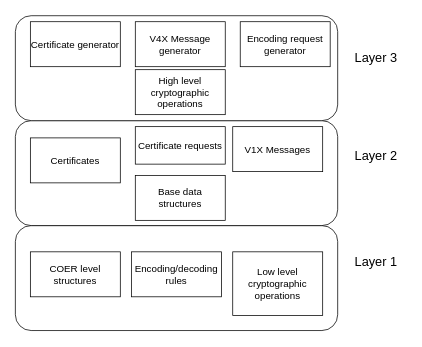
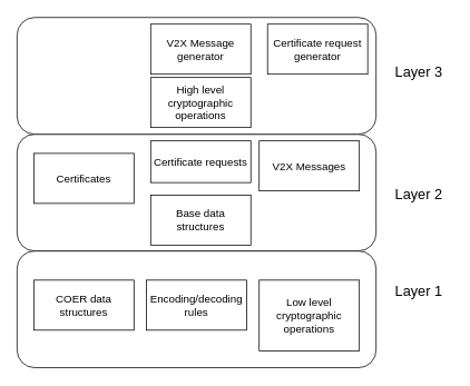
  <mxCell id="0" />
  <mxCell id="1" parent="0" />
  <mxCell id="2" value="" style="rounded=1;whiteSpace=wrap;html=1;" vertex="1" parent="1"><mxGeometry x="20" y="300" width="430" height="140" as="geometry" /></mxCell>
- <mxCell id="3" value="&lt;div style=&quot;font-size: 13px&quot;&gt;&lt;font style=&quot;font-size: 13px&quot;&gt;COER level&lt;/font&gt;&lt;/div&gt;&lt;div style=&quot;font-size: 13px&quot;&gt;&lt;font style=&quot;font-size: 13px&quot;&gt;structures&lt;/font&gt;&lt;/div&gt;" style="rounded=0;whiteSpace=wrap;html=1;" vertex="1" parent="1"><mxGeometry x="40" y="335" width="120" height="60" as="geometry" /></mxCell>
+ <mxCell id="3" value="&lt;div style=&quot;font-size: 13px&quot;&gt;&lt;font style=&quot;font-size: 13px&quot;&gt;COER data&lt;/font&gt;&lt;/div&gt;&lt;div style=&quot;font-size: 13px&quot;&gt;&lt;font style=&quot;font-size: 13px&quot;&gt;structures&lt;/font&gt;&lt;/div&gt;" style="rounded=0;whiteSpace=wrap;html=1;" vertex="1" parent="1"><mxGeometry x="40" y="335" width="120" height="60" as="geometry" /></mxCell>
  <mxCell id="4" value="&lt;div style=&quot;font-size: 13px&quot;&gt;&lt;font style=&quot;font-size: 13px&quot;&gt;Encoding/decoding &lt;br&gt;&lt;/font&gt;&lt;/div&gt;&lt;div style=&quot;font-size: 13px&quot;&gt;&lt;font style=&quot;font-size: 13px&quot;&gt;rules&lt;br&gt;&lt;/font&gt;&lt;/div&gt;" style="rounded=0;whiteSpace=wrap;html=1;" vertex="1" parent="1"><mxGeometry x="175" y="335" width="120" height="60" as="geometry" /></mxCell>
  <mxCell id="5" value="&lt;div style=&quot;font-size: 13px&quot;&gt;&lt;font style=&quot;font-size: 13px&quot;&gt;Low level&lt;/font&gt;&lt;/div&gt;&lt;div style=&quot;font-size: 13px&quot;&gt;&lt;font style=&quot;font-size: 13px&quot;&gt;cryptographic&lt;/font&gt;&lt;/div&gt;&lt;div style=&quot;font-size: 13px&quot;&gt;&lt;font style=&quot;font-size: 13px&quot;&gt;operations&lt;br&gt;&lt;/font&gt;&lt;/div&gt;" style="rounded=0;whiteSpace=wrap;html=1;" vertex="1" parent="1"><mxGeometry x="310" y="335" width="120" height="85" as="geometry" /></mxCell>
  <mxCell id="6" value="" style="rounded=1;whiteSpace=wrap;html=1;" vertex="1" parent="1"><mxGeometry x="20" y="160" width="430" height="140" as="geometry" /></mxCell>
  <mxCell id="7" value="&lt;font style=&quot;font-size: 13px&quot;&gt;Certificates&lt;/font&gt;" style="rounded=0;whiteSpace=wrap;html=1;" vertex="1" parent="1"><mxGeometry x="40" y="183" width="120" height="60" as="geometry" /></mxCell>
  <mxCell id="8" value="&lt;font style=&quot;font-size: 13px&quot;&gt;Certificate requests&lt;/font&gt;" style="rounded=0;whiteSpace=wrap;html=1;" vertex="1" parent="1"><mxGeometry x="180" y="168" width="120" height="50" as="geometry" /></mxCell>
- <mxCell id="9" value="&lt;font style=&quot;font-size: 13px&quot;&gt;V1X Messages&lt;/font&gt;" style="rounded=0;whiteSpace=wrap;html=1;" vertex="1" parent="1"><mxGeometry x="310" y="168" width="120" height="60" as="geometry" /></mxCell>
+ <mxCell id="9" value="&lt;font style=&quot;font-size: 13px&quot;&gt;V2X Messages&lt;/font&gt;" style="rounded=0;whiteSpace=wrap;html=1;" vertex="1" parent="1"><mxGeometry x="310" y="168" width="120" height="60" as="geometry" /></mxCell>
  <mxCell id="10" value="" style="rounded=1;whiteSpace=wrap;html=1;" vertex="1" parent="1"><mxGeometry x="20" y="20" width="430" height="140" as="geometry" /></mxCell>
- <mxCell id="11" value="&lt;font style=&quot;font-size: 13px&quot;&gt;Certificate generator&lt;/font&gt;" style="rounded=0;whiteSpace=wrap;html=1;" vertex="1" parent="1"><mxGeometry x="40" y="28" width="120" height="60" as="geometry" /></mxCell>
- <mxCell id="12" value="&lt;font style=&quot;font-size: 13px&quot;&gt;V4X Message generator&lt;/font&gt;" style="rounded=0;whiteSpace=wrap;html=1;" vertex="1" parent="1"><mxGeometry x="180" y="28" width="120" height="60" as="geometry" /></mxCell>
+ <mxCell id="12" value="&lt;font style=&quot;font-size: 13px&quot;&gt;V2X Message generator&lt;/font&gt;" style="rounded=0;whiteSpace=wrap;html=1;" vertex="1" parent="1"><mxGeometry x="180" y="28" width="120" height="60" as="geometry" /></mxCell>
  <mxCell id="13" value="&lt;div style=&quot;font-size: 13px&quot;&gt;&lt;font style=&quot;font-size: 13px&quot;&gt;High level&lt;/font&gt;&lt;/div&gt;&lt;div style=&quot;font-size: 13px&quot;&gt;&lt;font style=&quot;font-size: 13px&quot;&gt;cryptographic&lt;/font&gt;&lt;/div&gt;&lt;div style=&quot;font-size: 13px&quot;&gt;&lt;font style=&quot;font-size: 13px&quot;&gt;operations&lt;br&gt;&lt;/font&gt;&lt;/div&gt;" style="rounded=0;whiteSpace=wrap;html=1;" vertex="1" parent="1"><mxGeometry x="180" y="92" width="120" height="60" as="geometry" /></mxCell>
- <mxCell id="14" value="&lt;div style=&quot;font-size: 13px&quot;&gt;&lt;font style=&quot;font-size: 13px&quot;&gt;Encoding request&lt;/font&gt;&lt;/div&gt;&lt;div style=&quot;font-size: 13px&quot;&gt;&lt;font style=&quot;font-size: 13px&quot;&gt;generator&lt;br&gt;&lt;/font&gt;&lt;/div&gt;" style="rounded=0;whiteSpace=wrap;html=1;" vertex="1" parent="1"><mxGeometry x="320" y="28" width="120" height="60" as="geometry" /></mxCell>
+ <mxCell id="14" value="&lt;div style=&quot;font-size: 13px&quot;&gt;&lt;font style=&quot;font-size: 13px&quot;&gt;Certificate request&lt;/font&gt;&lt;/div&gt;&lt;div style=&quot;font-size: 13px&quot;&gt;&lt;font style=&quot;font-size: 13px&quot;&gt;generator&lt;br&gt;&lt;/font&gt;&lt;/div&gt;" style="rounded=0;whiteSpace=wrap;html=1;" vertex="1" parent="1"><mxGeometry x="320" y="28" width="120" height="60" as="geometry" /></mxCell>
  <mxCell id="15" value="&lt;div style=&quot;font-size: 13px&quot;&gt;&lt;font style=&quot;font-size: 13px&quot;&gt;Base data&lt;/font&gt;&lt;/div&gt;&lt;div style=&quot;font-size: 13px&quot;&gt;&lt;font style=&quot;font-size: 13px&quot;&gt;structures&lt;/font&gt;&lt;/div&gt;" style="rounded=0;whiteSpace=wrap;html=1;" vertex="1" parent="1"><mxGeometry x="180" y="233" width="120" height="60" as="geometry" /></mxCell>
  <mxCell id="16" value="&lt;font style=&quot;font-size: 17px&quot;&gt;Layer 1&lt;/font&gt;" style="text;html=1;resizable=0;points=[];autosize=1;align=left;verticalAlign=top;spacingTop=-4;" vertex="1" parent="1"><mxGeometry x="471" y="337" width="70" height="20" as="geometry" /></mxCell>
- <mxCell id="17" value="&lt;font style=&quot;font-size: 17px&quot;&gt;Layer 2&lt;br&gt;&lt;/font&gt;" style="text;html=1;resizable=0;points=[];autosize=1;align=left;verticalAlign=top;spacingTop=-4;" vertex="1" parent="1"><mxGeometry x="471" y="195" width="70" height="20" as="geometry" /></mxCell>
- <mxCell id="18" value="&lt;font style=&quot;font-size: 17px&quot;&gt;Layer 3&lt;br&gt;&lt;/font&gt;" style="text;html=1;resizable=0;points=[];autosize=1;align=left;verticalAlign=top;spacingTop=-4;" vertex="1" parent="1"><mxGeometry x="471" y="64" width="70" height="20" as="geometry" /></mxCell>
+ <mxCell id="17" value="&lt;font style=&quot;font-size: 17px&quot;&gt;Layer 2&lt;br&gt;&lt;/font&gt;" style="text;html=1;resizable=0;points=[];autosize=1;align=left;verticalAlign=top;spacingTop=-4;" vertex="1" parent="1"><mxGeometry x="471" y="220" width="70" height="20" as="geometry" /></mxCell>
+ <mxCell id="18" value="&lt;font style=&quot;font-size: 17px&quot;&gt;Layer 3&lt;br&gt;&lt;/font&gt;" style="text;html=1;resizable=0;points=[];autosize=1;align=left;verticalAlign=top;spacingTop=-4;" vertex="1" parent="1"><mxGeometry x="471" y="74" width="70" height="20" as="geometry" /></mxCell>
